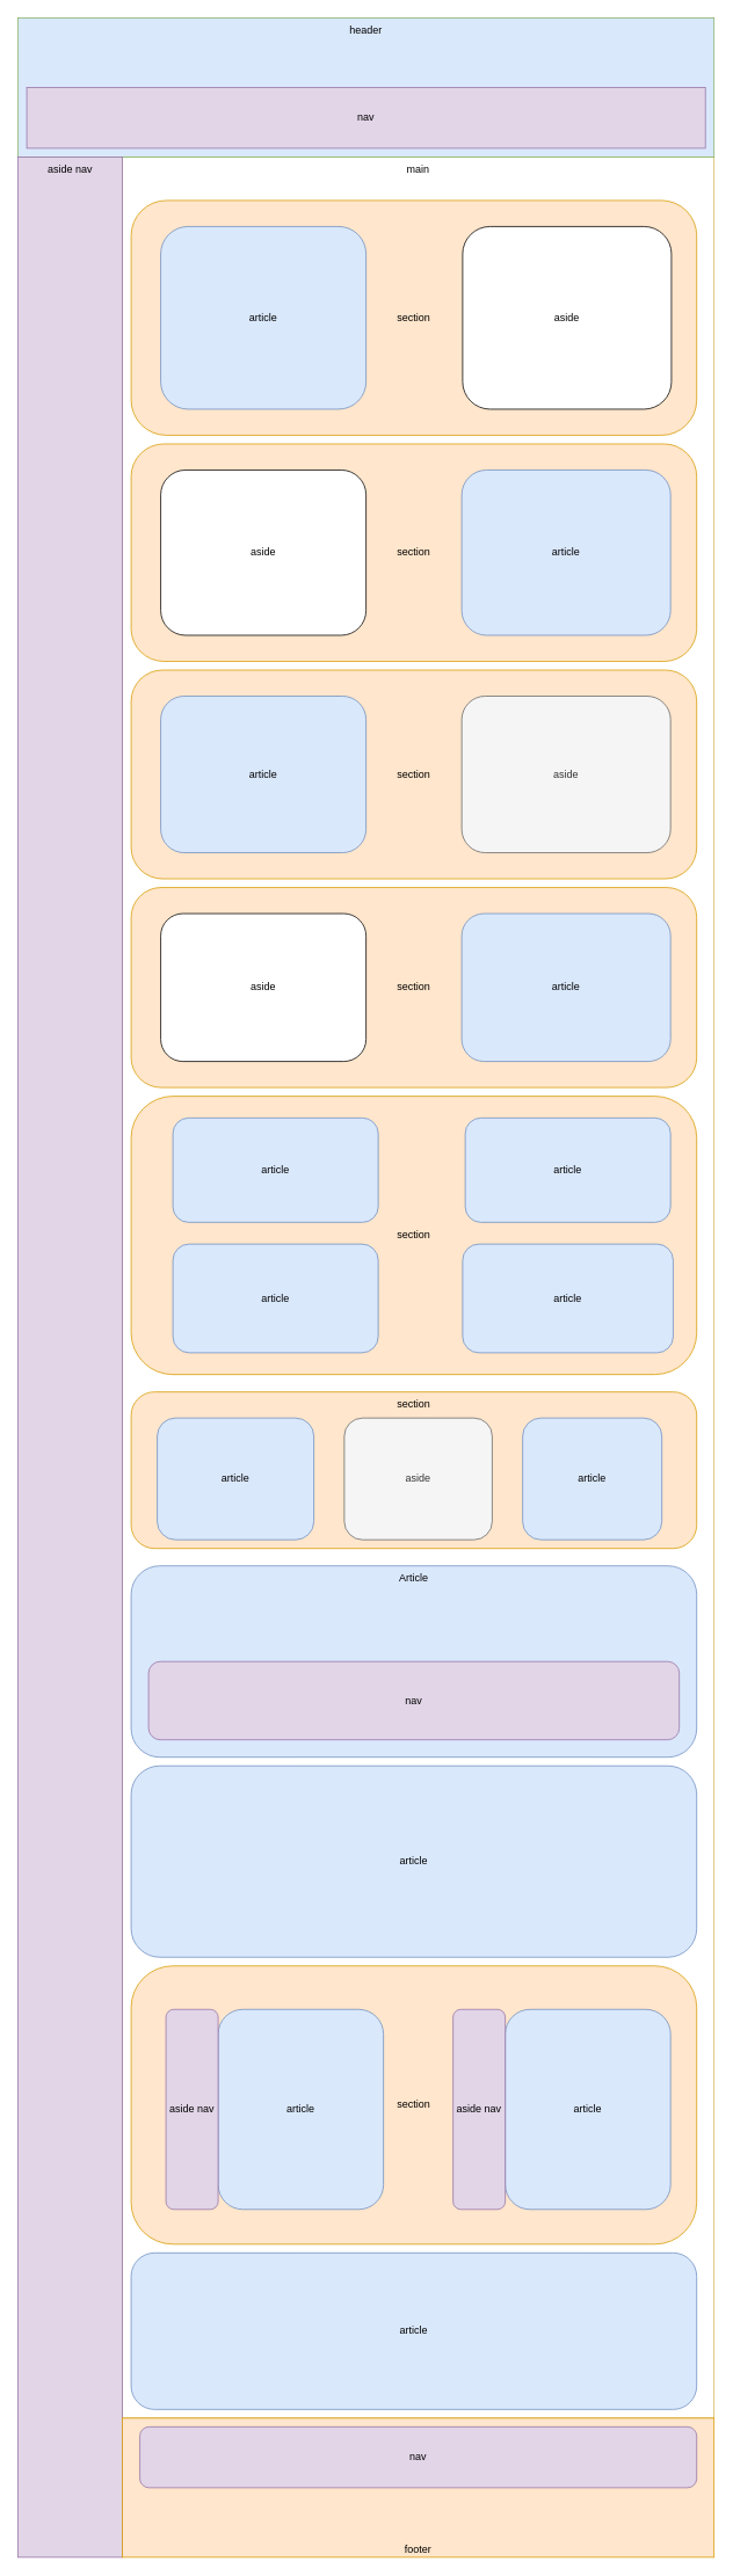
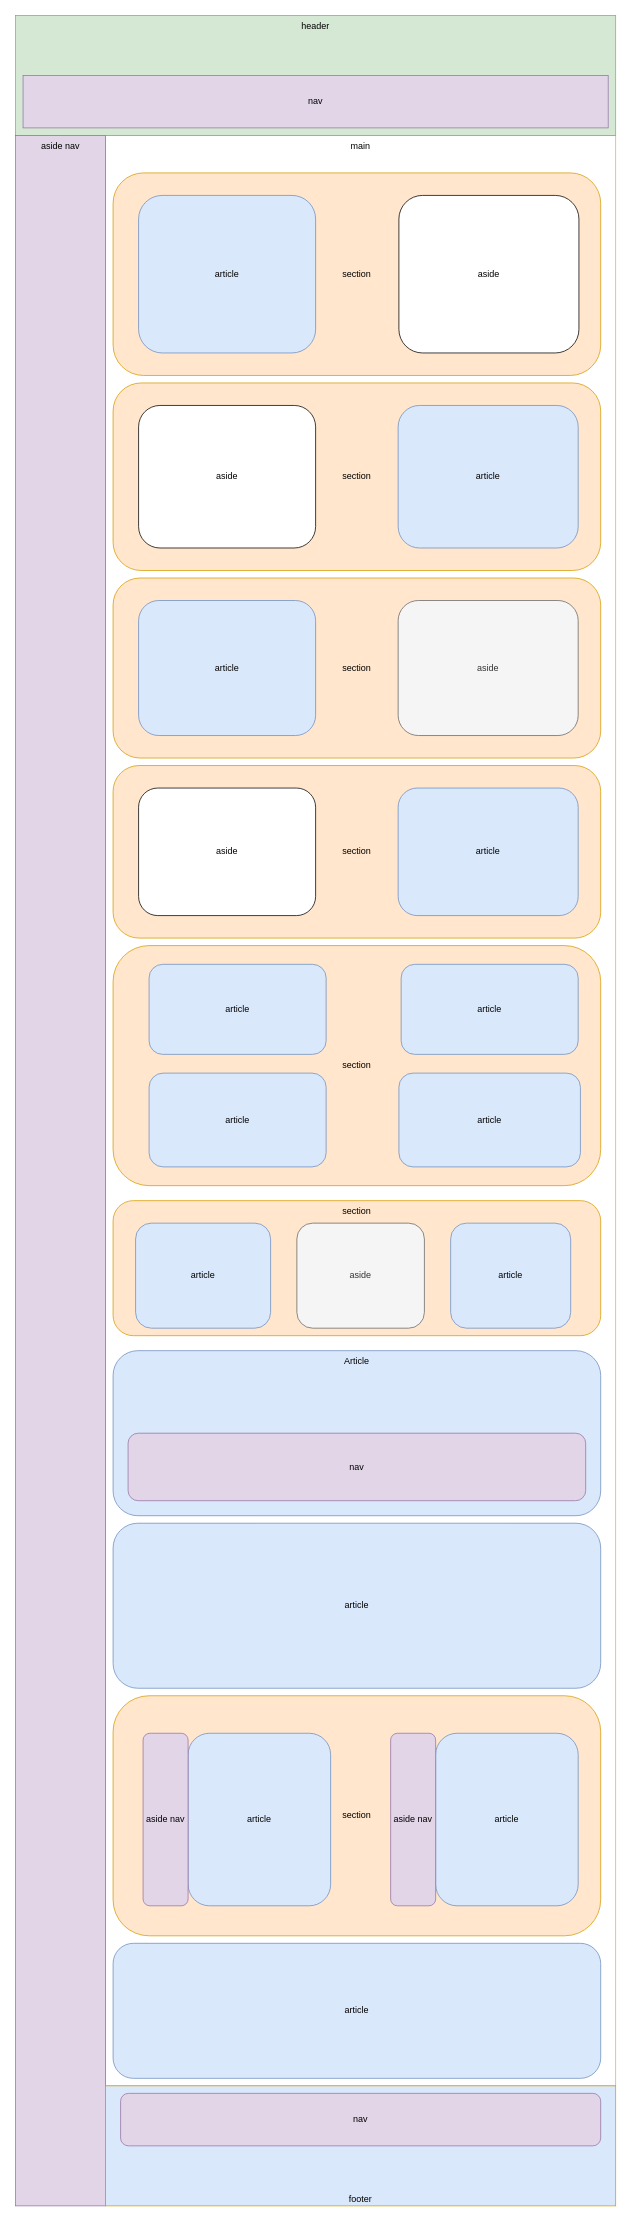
  <mxCell id="0" />
  <mxCell id="1" parent="0" />
  <mxCell id="2" value="main" style="rounded=0;whiteSpace=wrap;html=1;fillColor=#ffffff;strokeColor=#d6b656;verticalAlign=top;" vertex="1" parent="1"><mxGeometry x="140" y="180" width="680" height="2600" as="geometry" /></mxCell>
  <mxCell id="3" value="section" style="rounded=1;whiteSpace=wrap;html=1;fillColor=#ffe6cc;strokeColor=#d79b00;" vertex="1" parent="1"><mxGeometry x="150" y="230" width="650" height="270" as="geometry" /></mxCell>
- <mxCell id="4" value="header" style="rounded=0;whiteSpace=wrap;html=1;fillColor=#dae8fc;strokeColor=#82b366;verticalAlign=top;" vertex="1" parent="1"><mxGeometry y="20" width="800" height="160" as="geometry" x="20" /></mxCell>
+ <mxCell id="4" value="header" style="rounded=0;whiteSpace=wrap;html=1;fillColor=#d5e8d4;strokeColor=#82b366;verticalAlign=top;" vertex="1" parent="1"><mxGeometry y="20" width="800" height="160" as="geometry" x="20" /></mxCell>
  <mxCell id="5" value="aside nav" style="rounded=0;whiteSpace=wrap;html=1;fillColor=#e1d5e7;strokeColor=#9673a6;verticalAlign=top;" vertex="1" parent="1"><mxGeometry y="180" width="120" height="2760" as="geometry" x="20" /></mxCell>
  <mxCell id="6" value="nav" style="rounded=0;whiteSpace=wrap;html=1;fillColor=#e1d5e7;strokeColor=#9673a6;" vertex="1" parent="1"><mxGeometry x="30" y="100" width="780" height="70" as="geometry" /></mxCell>
- <mxCell id="7" value="footer" style="rounded=0;whiteSpace=wrap;html=1;fillColor=#ffe6cc;strokeColor=#d79b00;verticalAlign=bottom;" vertex="1" parent="1"><mxGeometry x="140" y="2780" width="680" height="160" as="geometry" /></mxCell>
+ <mxCell id="7" value="footer" style="rounded=0;whiteSpace=wrap;html=1;fillColor=#dae8fc;strokeColor=#d79b00;verticalAlign=bottom;" vertex="1" parent="1"><mxGeometry x="140" y="2780" width="680" height="160" as="geometry" /></mxCell>
  <mxCell id="8" value="aside" style="rounded=1;whiteSpace=wrap;html=1;" vertex="1" parent="1"><mxGeometry x="531" y="260" width="240" height="210" as="geometry" /></mxCell>
  <mxCell id="9" value="article" style="rounded=1;whiteSpace=wrap;html=1;fillColor=#dae8fc;strokeColor=#6c8ebf;" vertex="1" parent="1"><mxGeometry x="184" y="260" width="236" height="210" as="geometry" /></mxCell>
  <mxCell id="10" value="section" style="rounded=1;whiteSpace=wrap;html=1;fillColor=#ffe6cc;strokeColor=#d79b00;" vertex="1" parent="1"><mxGeometry x="150" y="510" width="650" height="250" as="geometry" /></mxCell>
  <mxCell id="11" value="aside" style="rounded=1;whiteSpace=wrap;html=1;" vertex="1" parent="1"><mxGeometry x="184" y="540" width="236" height="190" as="geometry" /></mxCell>
  <mxCell id="12" value="article" style="rounded=1;whiteSpace=wrap;html=1;fillColor=#dae8fc;strokeColor=#6c8ebf;" vertex="1" parent="1"><mxGeometry x="530" y="540" width="240" height="190" as="geometry" /></mxCell>
  <mxCell id="13" value="section" style="rounded=1;whiteSpace=wrap;html=1;fillColor=#ffe6cc;strokeColor=#d79b00;" vertex="1" parent="1"><mxGeometry x="150" y="770" width="650" height="240" as="geometry" /></mxCell>
  <mxCell id="14" value="article" style="rounded=1;whiteSpace=wrap;html=1;fillColor=#dae8fc;strokeColor=#6c8ebf;" vertex="1" parent="1"><mxGeometry x="184" y="800" width="236" height="180" as="geometry" /></mxCell>
  <mxCell id="15" value="aside" style="rounded=1;whiteSpace=wrap;html=1;fillColor=#f5f5f5;strokeColor=#666666;fontColor=#333333;" vertex="1" parent="1"><mxGeometry x="530" y="800" width="240" height="180" as="geometry" /></mxCell>
  <mxCell id="16" value="section" style="rounded=1;whiteSpace=wrap;html=1;fillColor=#ffe6cc;strokeColor=#d79b00;" vertex="1" parent="1"><mxGeometry x="150" y="1020" width="650" height="230" as="geometry" /></mxCell>
  <mxCell id="17" value="aside" style="rounded=1;whiteSpace=wrap;html=1;" vertex="1" parent="1"><mxGeometry x="184" y="1050" width="236" height="170" as="geometry" /></mxCell>
  <mxCell id="18" value="article" style="rounded=1;whiteSpace=wrap;html=1;fillColor=#dae8fc;strokeColor=#6c8ebf;" vertex="1" parent="1"><mxGeometry x="530" y="1050" width="240" height="170" as="geometry" /></mxCell>
  <mxCell id="19" value="section" style="rounded=1;whiteSpace=wrap;html=1;fillColor=#ffe6cc;strokeColor=#d79b00;" vertex="1" parent="1"><mxGeometry x="150" y="1260" width="650" height="320" as="geometry" /></mxCell>
  <mxCell id="20" value="article" style="rounded=1;whiteSpace=wrap;html=1;fillColor=#dae8fc;strokeColor=#6c8ebf;" vertex="1" parent="1"><mxGeometry x="198" y="1285" width="236" height="120" as="geometry" /></mxCell>
  <mxCell id="21" value="article" style="rounded=1;whiteSpace=wrap;html=1;fillColor=#dae8fc;strokeColor=#6c8ebf;" vertex="1" parent="1"><mxGeometry x="534" y="1285" width="236" height="120" as="geometry" /></mxCell>
  <mxCell id="22" value="article" style="rounded=1;whiteSpace=wrap;html=1;fillColor=#dae8fc;strokeColor=#6c8ebf;" vertex="1" parent="1"><mxGeometry x="198" y="1430" width="236" height="125" as="geometry" /></mxCell>
  <mxCell id="23" value="article" style="rounded=1;whiteSpace=wrap;html=1;fillColor=#dae8fc;strokeColor=#6c8ebf;" vertex="1" parent="1"><mxGeometry x="531" y="1430" width="242" height="125" as="geometry" /></mxCell>
  <mxCell id="24" value="section" style="rounded=1;whiteSpace=wrap;html=1;fillColor=#ffe6cc;strokeColor=#d79b00;verticalAlign=top;" vertex="1" parent="1"><mxGeometry x="150" y="1600" width="650" height="180" as="geometry" /></mxCell>
  <mxCell id="25" value="article" style="rounded=1;whiteSpace=wrap;html=1;fillColor=#dae8fc;strokeColor=#6c8ebf;" vertex="1" parent="1"><mxGeometry x="180" y="1630" width="180" height="140" as="geometry" /></mxCell>
  <mxCell id="26" value="article" style="rounded=1;whiteSpace=wrap;html=1;fillColor=#dae8fc;strokeColor=#6c8ebf;" vertex="1" parent="1"><mxGeometry x="600" y="1630" width="160" height="140" as="geometry" /></mxCell>
  <mxCell id="27" value="aside" style="rounded=1;whiteSpace=wrap;html=1;fillColor=#f5f5f5;strokeColor=#666666;fontColor=#333333;" vertex="1" parent="1"><mxGeometry x="395" y="1630" width="170" height="140" as="geometry" /></mxCell>
  <mxCell id="28" value="Article" style="rounded=1;whiteSpace=wrap;html=1;fillColor=#dae8fc;strokeColor=#6c8ebf;verticalAlign=top;" vertex="1" parent="1"><mxGeometry x="150" y="1800" width="650" height="220" as="geometry" /></mxCell>
  <mxCell id="29" value="article" style="rounded=1;whiteSpace=wrap;html=1;fillColor=#dae8fc;strokeColor=#6c8ebf;" vertex="1" parent="1"><mxGeometry x="150" y="2030" width="650" height="220" as="geometry" /></mxCell>
  <mxCell id="30" value="nav" style="rounded=1;whiteSpace=wrap;html=1;fillColor=#e1d5e7;strokeColor=#9673a6;" vertex="1" parent="1"><mxGeometry x="170" y="1910" width="610" height="90" as="geometry" /></mxCell>
  <mxCell id="31" value="section" style="rounded=1;whiteSpace=wrap;html=1;fillColor=#ffe6cc;strokeColor=#d79b00;" vertex="1" parent="1"><mxGeometry x="150" y="2260" width="650" height="320" as="geometry" /></mxCell>
  <mxCell id="32" value="article" style="rounded=1;whiteSpace=wrap;html=1;fillColor=#dae8fc;strokeColor=#6c8ebf;" vertex="1" parent="1"><mxGeometry x="250" y="2310" width="190" height="230" as="geometry" /></mxCell>
  <mxCell id="33" value="article" style="rounded=1;whiteSpace=wrap;html=1;fillColor=#dae8fc;strokeColor=#6c8ebf;" vertex="1" parent="1"><mxGeometry x="580" y="2310" width="190" height="230" as="geometry" /></mxCell>
  <mxCell id="34" value="aside nav" style="rounded=1;whiteSpace=wrap;html=1;fillColor=#e1d5e7;strokeColor=#9673a6;" vertex="1" parent="1"><mxGeometry x="520" y="2310" width="60" height="230" as="geometry" /></mxCell>
  <mxCell id="35" value="aside nav" style="rounded=1;whiteSpace=wrap;html=1;fillColor=#e1d5e7;strokeColor=#9673a6;" vertex="1" parent="1"><mxGeometry x="190" y="2310" width="60" height="230" as="geometry" /></mxCell>
  <mxCell id="36" value="nav" style="rounded=1;whiteSpace=wrap;html=1;fillColor=#e1d5e7;strokeColor=#9673a6;" vertex="1" parent="1"><mxGeometry x="160" y="2790" width="640" height="70" as="geometry" /></mxCell>
  <mxCell id="37" value="article" style="rounded=1;whiteSpace=wrap;html=1;fillColor=#dae8fc;strokeColor=#6c8ebf;" vertex="1" parent="1"><mxGeometry x="150" y="2590" width="650" height="180" as="geometry" /></mxCell>
